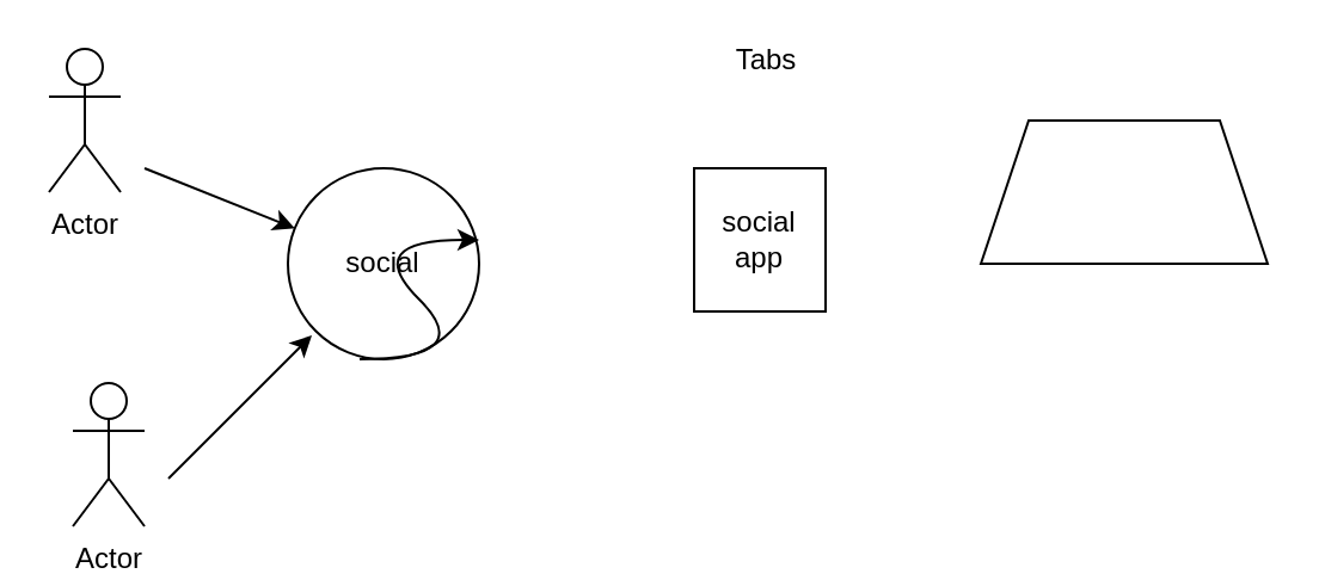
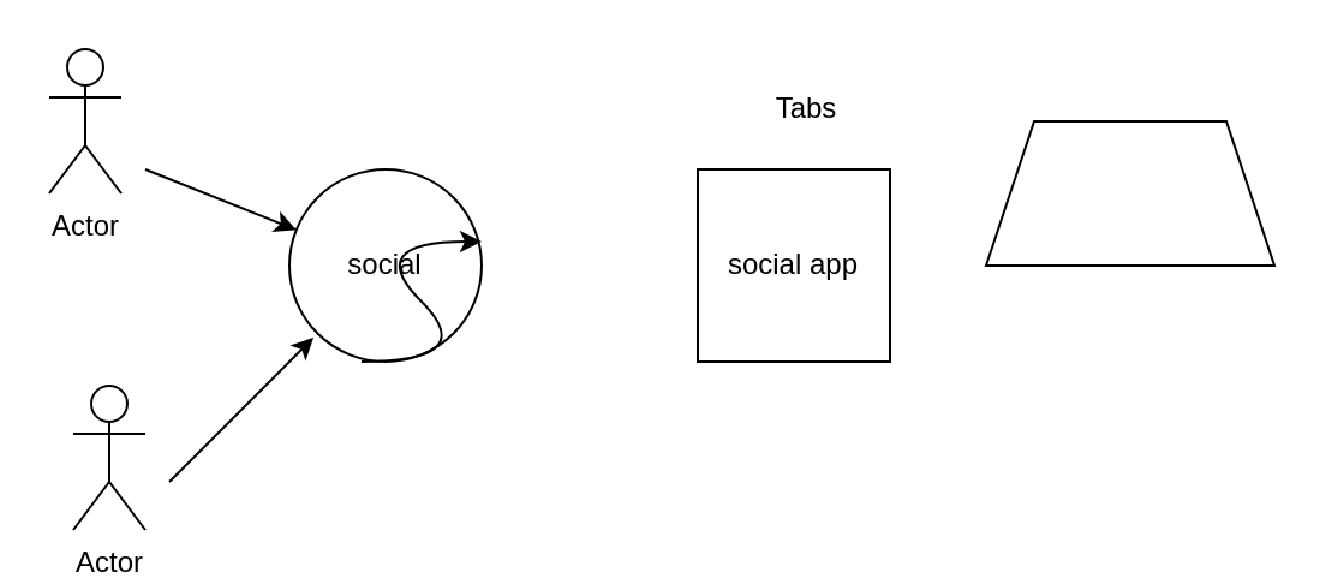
  <mxCell id="0" />
  <mxCell id="1" parent="0" />
- <mxCell id="2" value="social app" style="whiteSpace=wrap;html=1;aspect=fixed;" parent="1" vertex="1"><mxGeometry x="290" y="70" width="55" height="60" as="geometry" /></mxCell>
+ <mxCell id="2" value="social app" style="whiteSpace=wrap;html=1;aspect=fixed;" parent="1" vertex="1"><mxGeometry x="290" y="70" width="80" height="80" as="geometry" /></mxCell>
  <mxCell id="3" value="Actor" style="shape=umlActor;verticalLabelPosition=bottom;verticalAlign=top;html=1;outlineConnect=0;" parent="1" vertex="1"><mxGeometry x="20" y="20" width="30" height="60" as="geometry" /></mxCell>
  <mxCell id="4" value="Actor" style="shape=umlActor;verticalLabelPosition=bottom;verticalAlign=top;html=1;outlineConnect=0;" parent="1" vertex="1"><mxGeometry x="30" y="160" width="30" height="60" as="geometry" /></mxCell>
  <mxCell id="5" value="" style="endArrow=classic;html=1;" parent="1" edge="1"><mxGeometry width="50" height="50" relative="1" as="geometry"><mxPoint x="70" y="200" as="sourcePoint" /><mxPoint x="130" y="140" as="targetPoint" /></mxGeometry></mxCell>
  <mxCell id="6" value="" style="endArrow=classic;html=1;" parent="1" target="7" edge="1"><mxGeometry width="50" height="50" relative="1" as="geometry"><mxPoint x="60" y="70" as="sourcePoint" /><mxPoint x="130" y="100" as="targetPoint" /></mxGeometry></mxCell>
  <mxCell id="7" value="social" style="ellipse;whiteSpace=wrap;html=1;aspect=fixed;" parent="1" vertex="1"><mxGeometry x="120" y="70" width="80" height="80" as="geometry" /></mxCell>
- <mxCell id="8" value="Tabs" style="text;html=1;align=center;verticalAlign=middle;resizable=0;points=[];autosize=1;strokeColor=none;fillColor=none;" parent="1" vertex="1"><mxGeometry x="295" y="10" width="50" height="30" as="geometry" /></mxCell>
+ <mxCell id="8" value="Tabs" style="text;html=1;align=center;verticalAlign=middle;resizable=0;points=[];autosize=1;strokeColor=none;fillColor=none;" parent="1" vertex="1"><mxGeometry x="310" y="30" width="50" height="30" as="geometry" /></mxCell>
  <mxCell id="9" value="" style="curved=1;endArrow=classic;html=1;" parent="1" edge="1"><mxGeometry width="50" height="50" relative="1" as="geometry"><mxPoint x="150" y="150" as="sourcePoint" /><mxPoint x="200" y="100" as="targetPoint" /><Array as="points"><mxPoint x="200" y="150" /><mxPoint x="150" y="100" /></Array></mxGeometry></mxCell>
  <mxCell id="10" value="" style="shape=trapezoid;perimeter=trapezoidPerimeter;whiteSpace=wrap;html=1;fixedSize=1;" parent="1" vertex="1"><mxGeometry x="410" y="50" width="120" height="60" as="geometry" /></mxCell>
